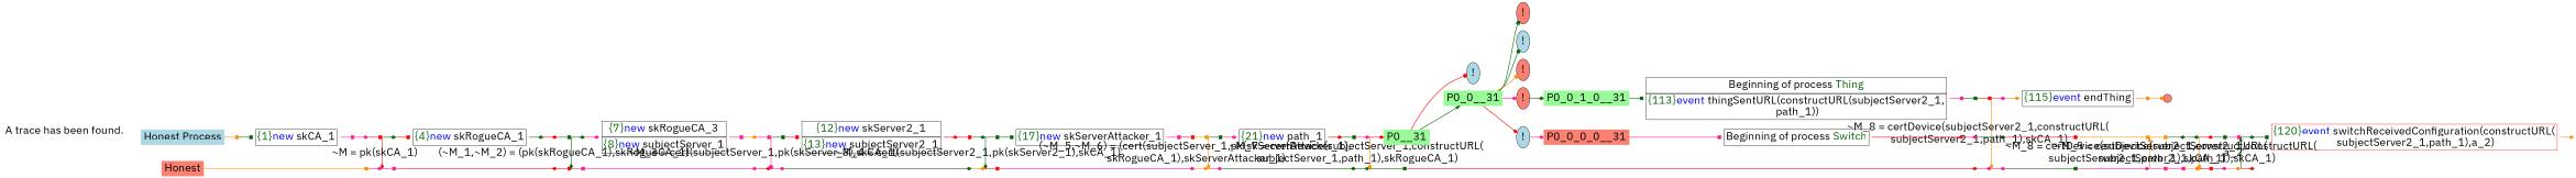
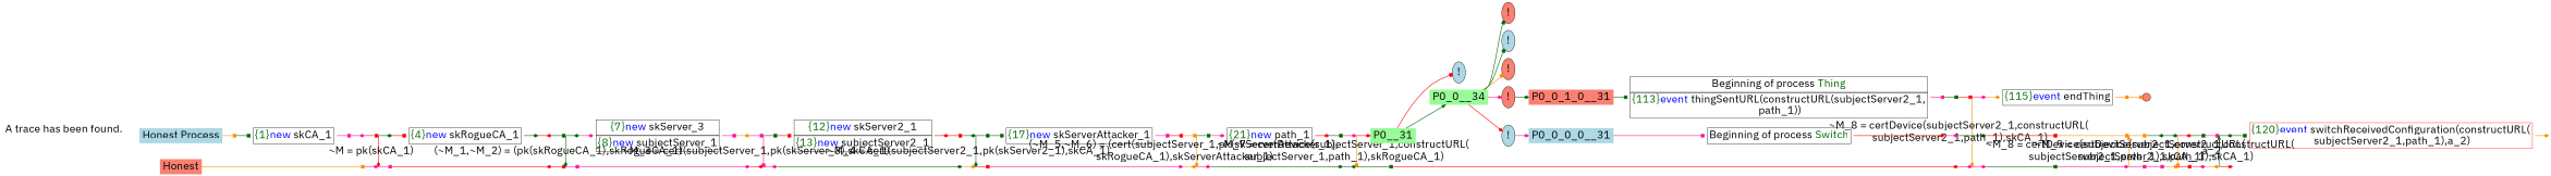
  digraph {
    fontname="IBM Plex Sans"
    ordering=out
    rankdir=LR
    node [fillcolor=lightblue fontname="IBM Plex Sans" fontsize=30 shape=point style=filled]
    edge [arrowhead=diamond color=darkgreen fontname="IBM Plex Sans" fontsize=30 penwidth=1.6 weight=100]
    n1 [height=0 label="Honest Process" shape=plaintext width=0]
    n2 [fillcolor=salmon height=0 label=Honest shape=plaintext width=0]
    P0__6 [height=0 width=0]
    P__3 [fillcolor=salmon height=0 width=0]
    P0__5 [fillcolor=palegreen height=0 width=0]
    P__2 [fillcolor=palegreen height=0 width=0]
    P0__4 [fillcolor=palegreen height=0 width=0]
    P__1 [fillcolor=salmon height=0 width=0]
    P0__9 [fillcolor=salmon height=0 width=0]
    P__4 [height=0 width=0]
    P0__10 [fillcolor=palegreen height=0 width=0]
    P__5 [height=0 width=0]
    P0__11 [height=0 width=0]
    P__6 [height=0 width=0]
    P0__14 [fillcolor=salmon height=0 width=0]
    P__7 [fillcolor=palegreen height=0 width=0]
    P0__15 [fillcolor=palegreen height=0 width=0]
    P__8 [fillcolor=salmon height=0 width=0]
    P0__16 [fillcolor=salmon height=0 width=0]
    P__9 [height=0 width=0]
    P0__19 [fillcolor=palegreen height=0 width=0]
    P__10 [fillcolor=palegreen height=0 width=0]
    P0__20 [fillcolor=palegreen height=0 width=0]
    P__11 [height=0 width=0]
    P0__21 [fillcolor=palegreen height=0 width=0]
    P__12 [fillcolor=palegreen height=0 width=0]
    P0__24 [height=0 width=0]
    P__13 [fillcolor=palegreen height=0 width=0]
    P0__25 [height=0 width=0]
    P__14 [fillcolor=palegreen height=0 width=0]
    P0__26 [fillcolor=salmon height=0 width=0]
    P__15 [height=0 width=0]
    P0__29 [fillcolor=salmon height=0 width=0]
    P__16 [fillcolor=palegreen height=0 width=0]
    P0__30 [height=0 width=0]
    P__17 [fillcolor=salmon height=0 width=0]
    P0__31 [fillcolor=palegreen fixedsize=false height=0 shape=none width=0]
    P__18 [fillcolor=palegreen height=0 width=0]
    n39 [height=0 label="!" shape=ellipse width=0]
-   P0_0__31 [fillcolor=palegreen fixedsize=false height=0 shape=none width=0]
+   P0_0__31 [fillcolor=palegreen fixedsize=false height=0 shape=none width=0 label=P0_0__34]
    P0_0_1_0__34 [height=0 width=0]
    P0_0_0_0__34 [fillcolor=salmon height=0 width=0]
    P__19 [fillcolor=salmon height=0 width=0]
    n44 [fillcolor=salmon height=0 label="!" shape=ellipse width=0]
    n45 [height=0 label="!" shape=ellipse width=0]
    n46 [fillcolor=salmon height=0 label="!" shape=ellipse width=0]
    n47 [fillcolor=salmon height=0 label="!" shape=ellipse width=0]
    n48 [height=0 label="!" shape=ellipse width=0]
    P0_0_1_0__35 [fillcolor=palegreen height=0 width=0]
    P__20 [height=0 width=0]
    P0_0_1_0__36 [height=0 width=0]
    P0_0_0_0__35 [height=0 width=0]
    P__21 [fillcolor=palegreen height=0 width=0]
    P0_0_0_0__36 [fillcolor=salmon height=0 width=0]
    P__22 [fillcolor=palegreen height=0 width=0]
    P0_0_0_0__37 [fillcolor=salmon height=0 width=0]
    P__23 [fillcolor=salmon height=0 width=0]
    P0_0_0_0__38 [fillcolor=salmon height=0 width=0]
    P__24 [height=0 width=0]
    P0_0_0_0__39 [fillcolor=palegreen height=0 width=0]
    P__25 [height=0 width=0]
    P0_0_0_0__40 [height=0 width=0]
    P__26 [fillcolor=palegreen height=0 width=0]
    P0_0_0_0__41 [fillcolor=salmon height=0 width=0]
    P__27 [fillcolor=palegreen height=0 width=0]
    P0_0_0_0__42 [height=0 width=0]
    P__28 [fillcolor=palegreen height=0 width=0]
    P0_0_0_0__43 [height=0 width=0]
    P__29 [fillcolor=palegreen height=0 width=0]
    P0_0_0_0__44 [height=0 width=0]
    P__30 [fillcolor=salmon height=0 width=0]
    P0__1 [fillcolor=salmon height=0 width=0]
    n73 [height=0 label=<<TABLE BORDER="0" CELLBORDER="1" CELLSPACING="0" CELLPADDING="4"> <TR><TD><FONT COLOR="darkgreen">{4}</FONT><FONT COLOR="blue">new </FONT>skRogueCA_1</TD></TR></TABLE>> shape=plaintext width=0 fillcolor="" style=""]
-   n74 [height=0 label=<<TABLE BORDER="0" CELLBORDER="1" CELLSPACING="0" CELLPADDING="4"> <TR><TD><FONT COLOR="darkgreen">{7}</FONT><FONT COLOR="blue">new </FONT>skRogueCA_3</TD></TR><TR><TD><FONT COLOR="darkgreen">{8}</FONT><FONT COLOR="blue">new </FONT>subjectServer_1</TD></TR></TABLE>> shape=plaintext width=0 fillcolor="" style=""]
+   n74 [height=0 label=<<TABLE BORDER="0" CELLBORDER="1" CELLSPACING="0" CELLPADDING="4"> <TR><TD><FONT COLOR="darkgreen">{7}</FONT><FONT COLOR="blue">new </FONT>skServer_3</TD></TR><TR><TD><FONT COLOR="darkgreen">{8}</FONT><FONT COLOR="blue">new </FONT>subjectServer_1</TD></TR></TABLE>> shape=plaintext width=0 fillcolor="" style=""]
    n75 [height=0 label=<<TABLE BORDER="0" CELLBORDER="1" CELLSPACING="0" CELLPADDING="4"> <TR><TD><FONT COLOR="darkgreen">{12}</FONT><FONT COLOR="blue">new </FONT>skServer2_1</TD></TR><TR><TD><FONT COLOR="darkgreen">{13}</FONT><FONT COLOR="blue">new </FONT>subjectServer2_1</TD></TR></TABLE>> shape=plaintext width=0 fillcolor="" style=""]
    n76 [height=0 label=<<TABLE BORDER="0" CELLBORDER="1" CELLSPACING="0" CELLPADDING="4"> <TR><TD><FONT COLOR="darkgreen">{17}</FONT><FONT COLOR="blue">new </FONT>skServerAttacker_1</TD></TR></TABLE>> shape=plaintext width=0 fillcolor="" style=""]
    n77 [height=0 label=<<TABLE BORDER="0" CELLBORDER="1" CELLSPACING="0" CELLPADDING="4"> <TR><TD><FONT COLOR="darkgreen">{21}</FONT><FONT COLOR="blue">new </FONT>path_1</TD></TR></TABLE>> shape=plaintext width=0 fillcolor="" style=""]
-   P0_0_1_0__31 [fillcolor=palegreen fixedsize=false height=0 shape=none width=0]
-   P0_0_0_0__31 [fillcolor=salmon fixedsize=false height=0 shape=none width=0]
+   P0_0_1_0__31 [fillcolor=salmon fixedsize=false height=0 shape=none width=0]
+   P0_0_0_0__31 [fixedsize=false height=0 shape=none width=0]
    n80 [height=0 label=<<TABLE BORDER="0" CELLBORDER="1" CELLSPACING="0" CELLPADDING="4"> <TR><TD><FONT COLOR="darkgreen">{115}</FONT><FONT COLOR="blue">event</FONT> endThing</TD></TR></TABLE>> shape=plaintext width=0 fillcolor="" style=""]
    n81 [color=red height=0 label=<<TABLE BORDER="0" CELLBORDER="1" CELLSPACING="0" CELLPADDING="4"> <TR><TD><FONT COLOR="darkgreen">{120}</FONT><FONT COLOR="blue">event</FONT> switchReceivedConfiguration(constructURL(<br/> subjectServer2_1,path_1),a_2)</TD></TR></TABLE>> shape=plaintext width=0 fillcolor="" style=""]
    n82 [height=0 label=<A trace has been found.<br/> > shape=plaintext width=0 fillcolor="" style=""]
    n83 [height=0 label=<<TABLE BORDER="0" CELLBORDER="1" CELLSPACING="0" CELLPADDING="4"> <TR><TD><FONT COLOR="darkgreen">{1}</FONT><FONT COLOR="blue">new </FONT>skCA_1</TD></TR></TABLE>> shape=plaintext width=0 fillcolor="" style=""]
    P0__3 [fillcolor=salmon height=0 width=0]
    P0__8 [fillcolor=palegreen height=0 width=0]
    P0__13 [fillcolor=palegreen height=0 width=0]
    P0__18 [fillcolor=palegreen height=0 width=0]
    P0__23 [fillcolor=salmon height=0 width=0]
    P0__28 [height=0 width=0]
    n90 [height=0 label=<<TABLE BORDER="0" CELLBORDER="1" CELLSPACING="0" CELLPADDING="4"> <TR><TD>Beginning of process <FONT COLOR="darkgreen">Thing</FONT></TD></TR><TR><TD><FONT COLOR="darkgreen">{113}</FONT><FONT COLOR="blue">event</FONT> thingSentURL(constructURL(subjectServer2_1,<br/> path_1))</TD></TR></TABLE>> shape=plaintext width=0 fillcolor="" style=""]
    n91 [height=0 label=<<TABLE BORDER="0" CELLBORDER="1" CELLSPACING="0" CELLPADDING="4"> <TR><TD>Beginning of process <FONT COLOR="darkgreen">Switch</FONT></TD></TR></TABLE>> shape=plaintext width=0 fillcolor="" style=""]
    P0_0_0_0__33 [fillcolor=salmon height=0 width=0]
    P0_0_1_0__33 [height=0 width=0]
    P0_0_1_0__38 [height=0 width=0]
    P0_0_1_0__39 [fillcolor=salmon height=0.3 width=0.3]
    P0_0_0_0__46 [fillcolor=salmon height=0 width=0]
    subgraph sub_1 {
      rank=same
      n1
      n2
    }
    subgraph sub_2 {
      rank=same
      P0__6
      P__3
    }
    subgraph sub_3 {
      rank=same
      P0__5
      P__2
    }
    subgraph sub_4 {
      rank=same
      P0__4
      P__1
    }
    subgraph sub_5 {
      rank=same
      P0__9
      P__4
    }
    subgraph sub_6 {
      rank=same
      P0__10
      P__5
    }
    subgraph sub_7 {
      rank=same
      P0__11
      P__6
    }
    subgraph sub_8 {
      rank=same
      P0__14
      P__7
    }
    subgraph sub_9 {
      rank=same
      P0__15
      P__8
    }
    subgraph sub_10 {
      rank=same
      P0__16
      P__9
    }
    subgraph sub_11 {
      rank=same
      P0__19
      P__10
    }
    subgraph sub_12 {
      rank=same
      P0__20
      P__11
    }
    subgraph sub_13 {
      rank=same
      P0__21
      P__12
    }
    subgraph sub_14 {
      rank=same
      P0__24
      P__13
    }
    subgraph sub_15 {
      rank=same
      P0__25
      P__14
    }
    subgraph sub_16 {
      rank=same
      P0__26
      P__15
    }
    subgraph sub_17 {
      rank=same
      P0__29
      P__16
    }
    subgraph sub_18 {
      rank=same
      P0__30
      P__17
    }
    subgraph sub_19 {
      rank=same
      P0__31
      P__18
    }
    subgraph sub_20 {
      rank=same
      n39
      P0_0__31
    }
    subgraph sub_21 {
      rank=same
      P0_0_1_0__34
      P0_0_0_0__34
      P__19
    }
    subgraph sub_22 {
      rank=same
      n44
      n45
      n46
      n47
      n48
    }
    subgraph sub_23 {
      rank=same
      P0_0_1_0__35
      P__20
    }
    subgraph sub_24 {
      rank=same
      P0_0_1_0__36
      P0_0_0_0__35
      P__21
    }
    subgraph sub_25 {
      rank=same
      P0_0_0_0__36
      P__22
    }
    subgraph sub_26 {
      rank=same
      P0_0_0_0__37
      P__23
    }
    subgraph sub_27 {
      rank=same
      P0_0_0_0__38
      P__24
    }
    subgraph sub_28 {
      rank=same
      P0_0_0_0__39
      P__25
    }
    subgraph sub_29 {
      rank=same
      P0_0_0_0__40
      P__26
    }
    subgraph sub_30 {
      rank=same
      P0_0_0_0__41
      P__27
    }
    subgraph sub_31 {
      rank=same
      P0_0_0_0__42
      P__28
    }
    subgraph sub_32 {
      rank=same
      P0_0_0_0__43
      P__29
    }
    subgraph sub_33 {
      rank=same
      P0_0_0_0__44
      P__30
    }
    n1 -> P0__1 [arrowhead=box color=darkorange]
    n2 -> P__1 [arrowhead=box color=darkorange]
    P0__6 -> n73 [arrowhead=box color=red]
    P__3 -> P__4 [color=red]
    P0__5 -> P0__6
    P0__5 -> P__2 [color=red label=<~M = pk(skCA_1)> weight=""]
    P__2 -> P__3 [arrowhead=box color=deeppink]
    P0__4 -> P0__5 [arrowhead=box color=red]
    P__1 -> P__2 [color=deeppink]
    P0__9 -> P0__10 [arrowhead=box]
    P__4 -> P__5 [arrowhead=box color=red]
    P0__10 -> P__5 [label=<(~M_1,~M_2) = (pk(skRogueCA_1),skRogueCA_1)> weight=""]
    P0__10 -> P0__11
    P__5 -> P__6 [arrowhead=box color=deeppink]
    P0__11 -> n74 [color=deeppink]
    P__6 -> P__7 [color=deeppink]
    P0__14 -> P0__15 [arrowhead=box color=deeppink]
    P__7 -> P__8 [color=red]
    P0__15 -> P__8 [arrowhead=box color=deeppink label=<~M_3 = cert(subjectServer_1,pk(skServer_3),skCA_1)> weight=""]
    P0__15 -> P0__16 [arrowhead=box]
    P__8 -> P__9 [color=deeppink]
    P0__16 -> n75 [arrowhead=box color=red]
    P__9 -> P__10
    P0__19 -> P0__20
    P__10 -> P__11 [color=darkorange]
    P0__20 -> P__11 [label=<~M_4 = cert(subjectServer2_1,pk(skServer2_1),skCA_1)> weight=""]
    P0__20 -> P0__21 [arrowhead=box]
    P__11 -> P__12 [arrowhead=box color=red]
    P0__21 -> n76 [arrowhead=box]
    P__12 -> P__13 [color=deeppink]
    P0__24 -> P0__25 [arrowhead=box color=darkorange]
    P__13 -> P__14 [color=darkorange]
    P0__25 -> P__14 [color=darkorange label=<(~M_5,~M_6) = (cert(subjectServer_1,pk(skServerAttacker_1),<br/> skRogueCA_1),skServerAttacker_1)> weight=""]
    P0__25 -> P0__26 [arrowhead=box]
    P__14 -> P__15 [color=deeppink]
    P0__26 -> n77 [color=deeppink]
    P__15 -> P__16
    P0__29 -> P0__30 [color=deeppink]
    P__16 -> P__17
    P0__30 -> P__17 [arrowhead=box color=darkorange label=<~M_7 = certDevice(subjectServer_1,constructURL(<br/> subjectServer_1,path_1),skRogueCA_1)> weight=""]
    P0__30 -> P0__31 [color=red]
    P__17 -> P__18 [arrowhead=box]
    P0__31 -> n39 [arrowhead=box color=red weight=""]
    P0__31 -> P0_0__31 [arrowhead=normal weight=""]
    P__18 -> P__19 [color=red]
    P0_0__31 -> n44 [arrowhead=box weight=""]
    P0_0__31 -> n45 [arrowhead=box weight=""]
    P0_0__31 -> n46 [arrowhead=box color=darkorange weight=""]
    P0_0__31 -> n47 [color=deeppink weight=""]
    P0_0__31 -> n48 [color=red weight=""]
    P0_0_1_0__34 -> P0_0_1_0__35 [arrowhead=box color=red]
    P0_0_0_0__34 -> P0_0_0_0__35
    P__19 -> P__20 [color=deeppink]
    n47 -> P0_0_1_0__31
    n48 -> P0_0_0_0__31 [color=deeppink]
    P0_0_1_0__35 -> P__20 [color=darkorange label=<~M_8 = certDevice(subjectServer2_1,constructURL(<br/> subjectServer2_1,path_1),skCA_1)> weight=""]
    P0_0_1_0__35 -> P0_0_1_0__36 [color=deeppink]
    P__20 -> P__21 [color=deeppink]
    P0_0_1_0__36 -> n80 [color=darkorange]
    P0_0_0_0__35 -> P0_0_0_0__36 [arrowhead=box color=red]
    P__21 -> P__22 [arrowhead=box]
    P0_0_0_0__36 -> P0_0_0_0__37 [arrowhead=box color=darkorange]
    P__22 -> P__23 [color=deeppink]
    P0_0_0_0__37 -> P__23 [arrowhead=normal color=darkorange dir=back label=<~M_8 = certDevice(subjectServer2_1,constructURL(<br/> subjectServer2_1,path_1),skCA_1)> weight=""]
    P0_0_0_0__37 -> P0_0_0_0__38 [arrowhead=box color=darkorange]
    P__23 -> P__24 [arrowhead=box color=deeppink]
    P0_0_0_0__38 -> P0_0_0_0__39
    P__24 -> P__25 [arrowhead=box color=deeppink]
    P0_0_0_0__39 -> P0_0_0_0__40
    P__25 -> P__26 [arrowhead=box color=darkorange]
    P0_0_0_0__40 -> P__26 [arrowhead=box color=darkorange label=<~M_9 = certDevice(subjectServer2_1,constructURL(<br/> subjectServer2_1,path_1),skCA_1)> weight=""]
    P0_0_0_0__40 -> P0_0_0_0__41 [color=red]
    P__26 -> P__27 [arrowhead=box color=red]
    P0_0_0_0__41 -> P0_0_0_0__42 [arrowhead=box]
    P__27 -> P__28 [color=deeppink]
    P0_0_0_0__42 -> P0_0_0_0__43 [arrowhead=box color=deeppink]
    P__28 -> P__29 [color=darkorange]
    P0_0_0_0__43 -> P__29 [arrowhead=normal dir=back label=<a_2> weight=""]
    P0_0_0_0__43 -> P0_0_0_0__44
    P__29 -> P__30 [color=red]
    P0_0_0_0__44 -> n81 [arrowhead=box]
    P0__1 -> n83 [arrowhead=box]
    n73 -> P0__8
    n74 -> P0__13 [arrowhead=box color=deeppink]
    n75 -> P0__18 [color=red]
    n76 -> P0__23 [arrowhead=box color=deeppink]
    n77 -> P0__28 [color=red]
    P0_0_1_0__31 -> n90 [arrowhead=box]
    P0_0_0_0__31 -> n91 [arrowhead=box color=deeppink]
    n80 -> P0_0_1_0__38 [arrowhead=box color=darkorange]
    n81 -> P0_0_0_0__46 [color=darkorange]
    n82 -> n1 [arrowhead=none style=invisible color=""]
    n83 -> P0__3 [arrowhead=box color=deeppink]
    P0__3 -> P0__4 [color=deeppink]
    P0__8 -> P0__9 [color=red]
    P0__13 -> P0__14 [color=darkorange]
    P0__18 -> P0__19 [arrowhead=box color=red]
    P0__23 -> P0__24 [arrowhead=box color=red]
    P0__28 -> P0__29 [arrowhead=box]
    n90 -> P0_0_1_0__33 [arrowhead=box color=deeppink]
    n91 -> P0_0_0_0__33 [color=red]
    P0_0_0_0__33 -> P0_0_0_0__34 [color=deeppink]
    P0_0_1_0__33 -> P0_0_1_0__34 [arrowhead=box]
    P0_0_1_0__38 -> P0_0_1_0__39 [arrowhead=box color=darkorange]
  }
